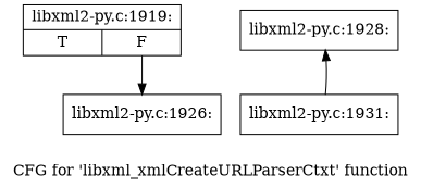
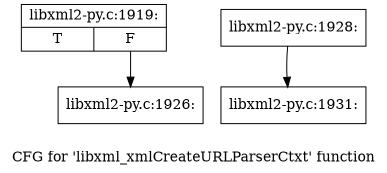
  digraph {
    label="CFG for 'libxml_xmlCreateURLParserCtxt' function"
    node [shape=record]
    n1 [label="{libxml2-py.c:1919:|{<s0>T|<s1>F}}"]
    n2 [label="{libxml2-py.c:1926:}"]
    n3 [label="{libxml2-py.c:1928:}"]
    n4 [label="{libxml2-py.c:1931:}"]
    n1 -> n2 [tailport=s1]
-   n4 -> n3
+   n3 -> n4
  }
